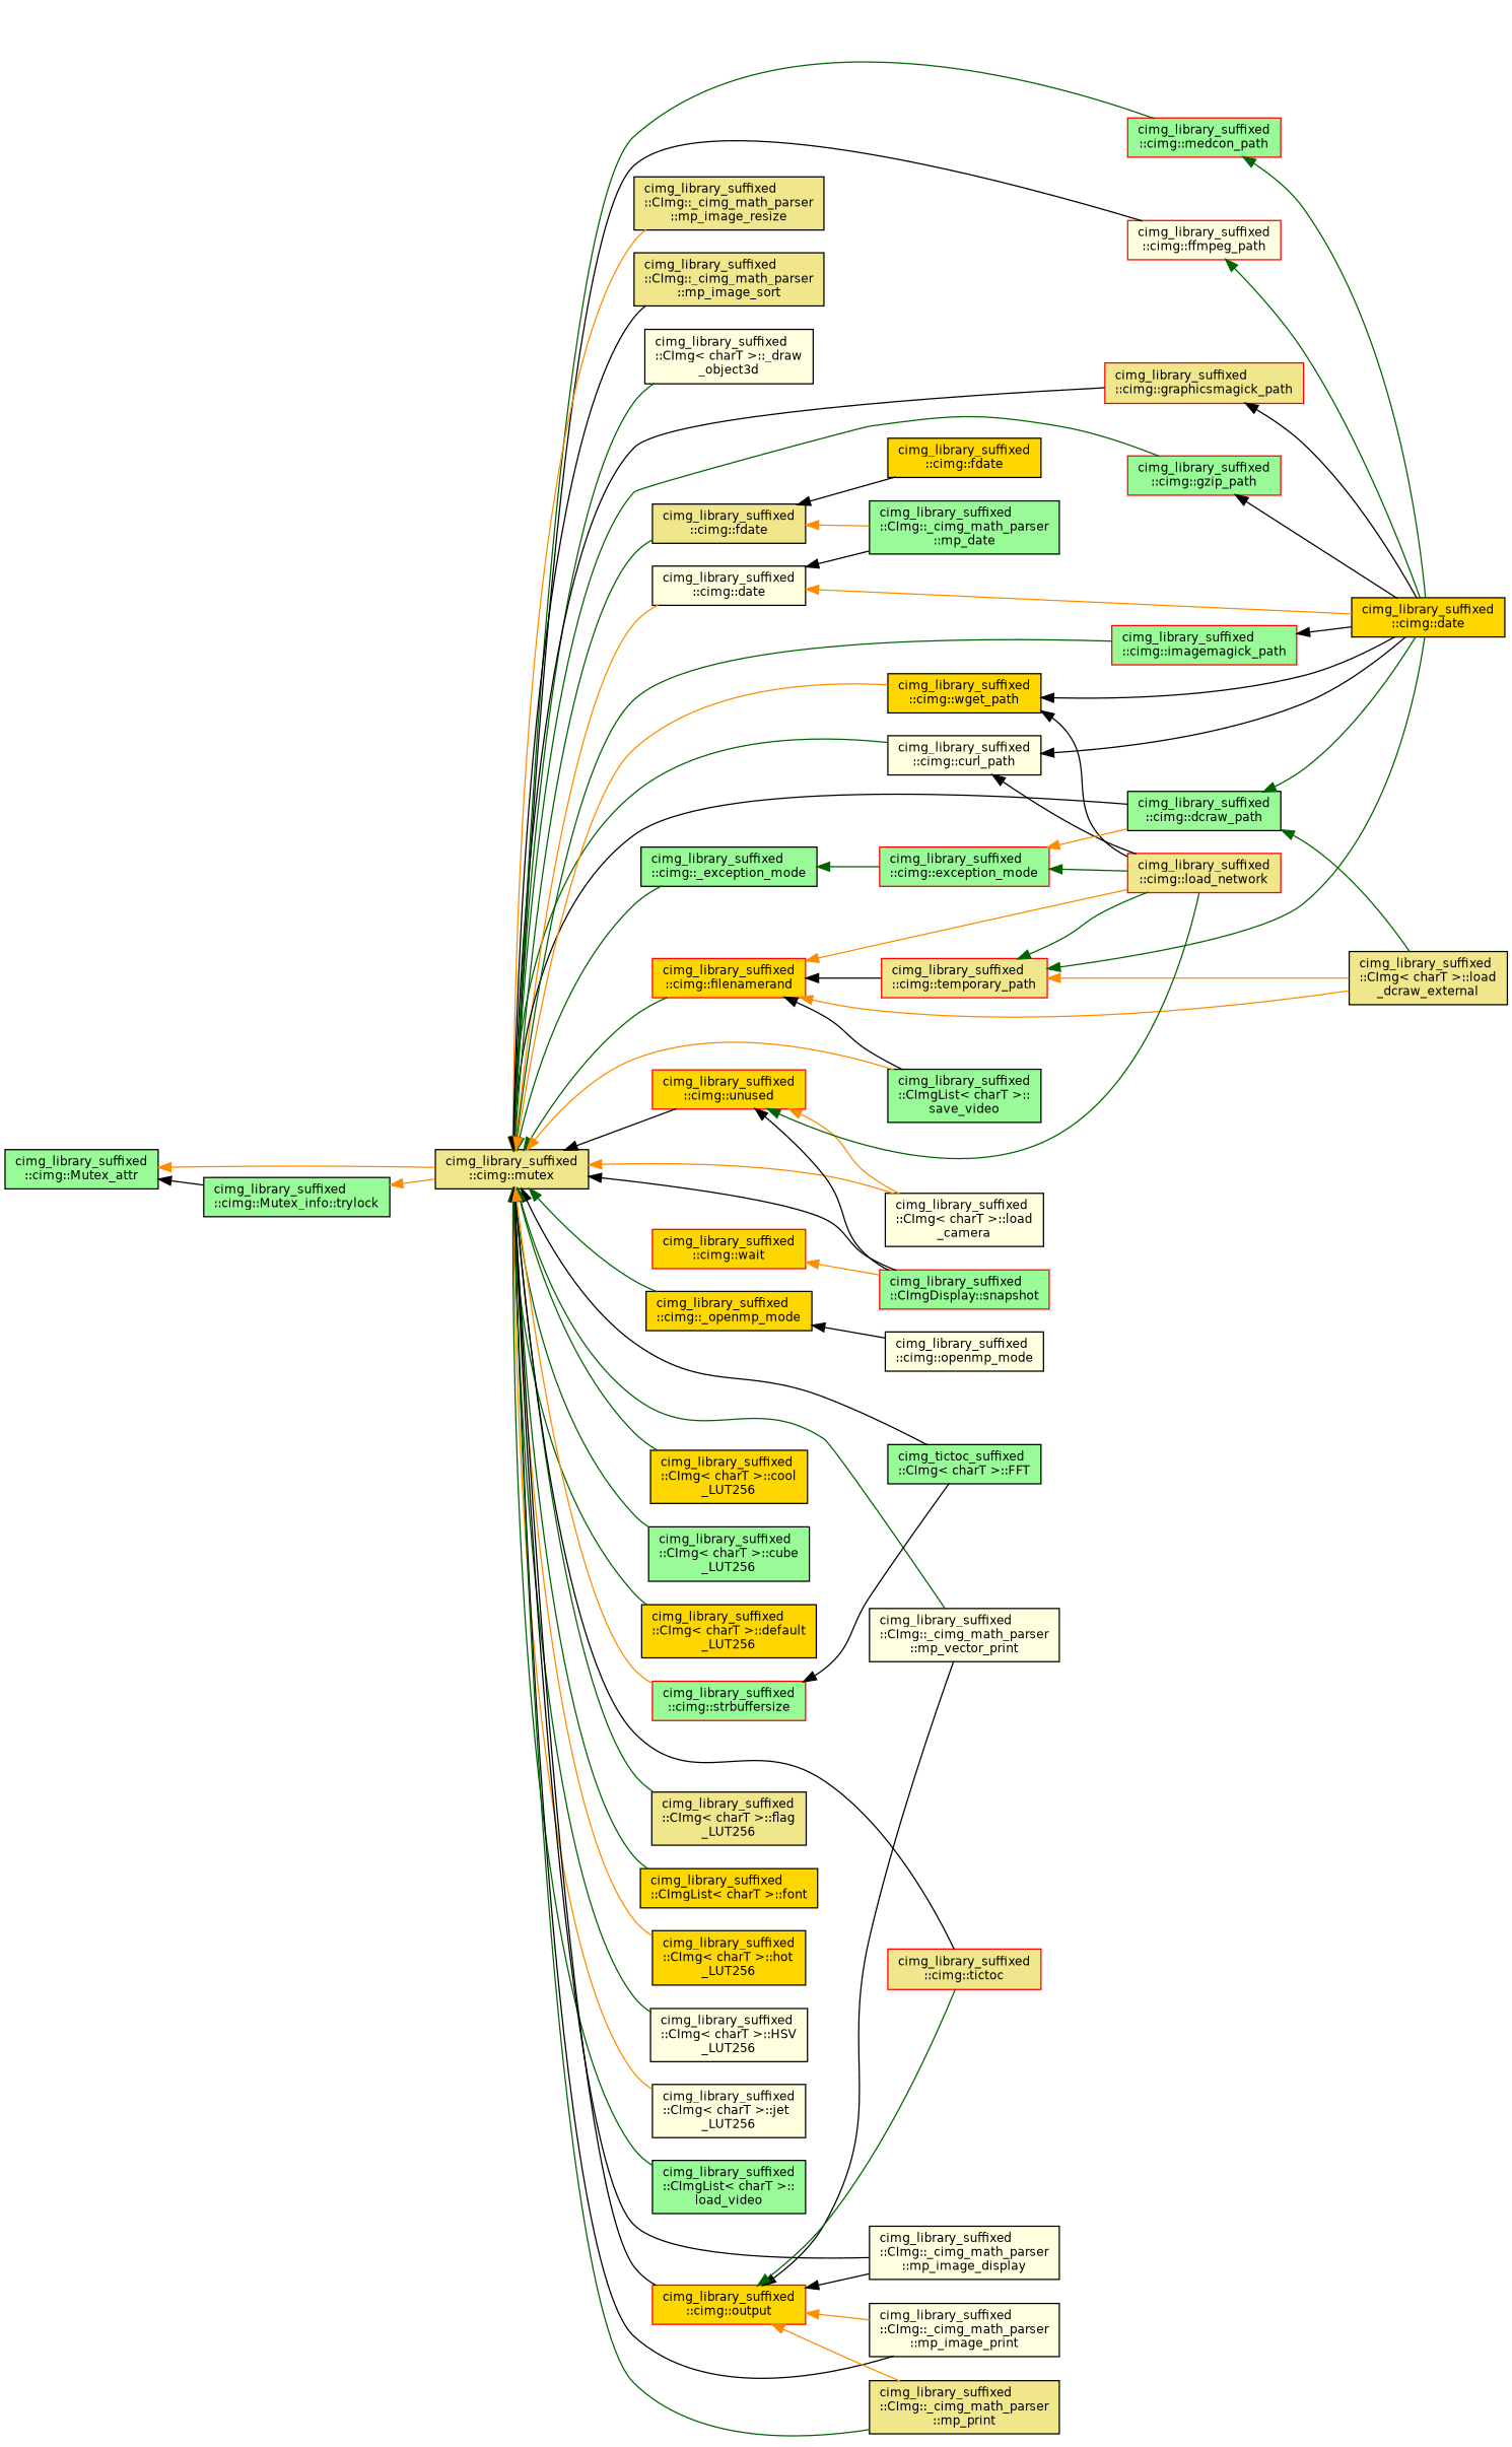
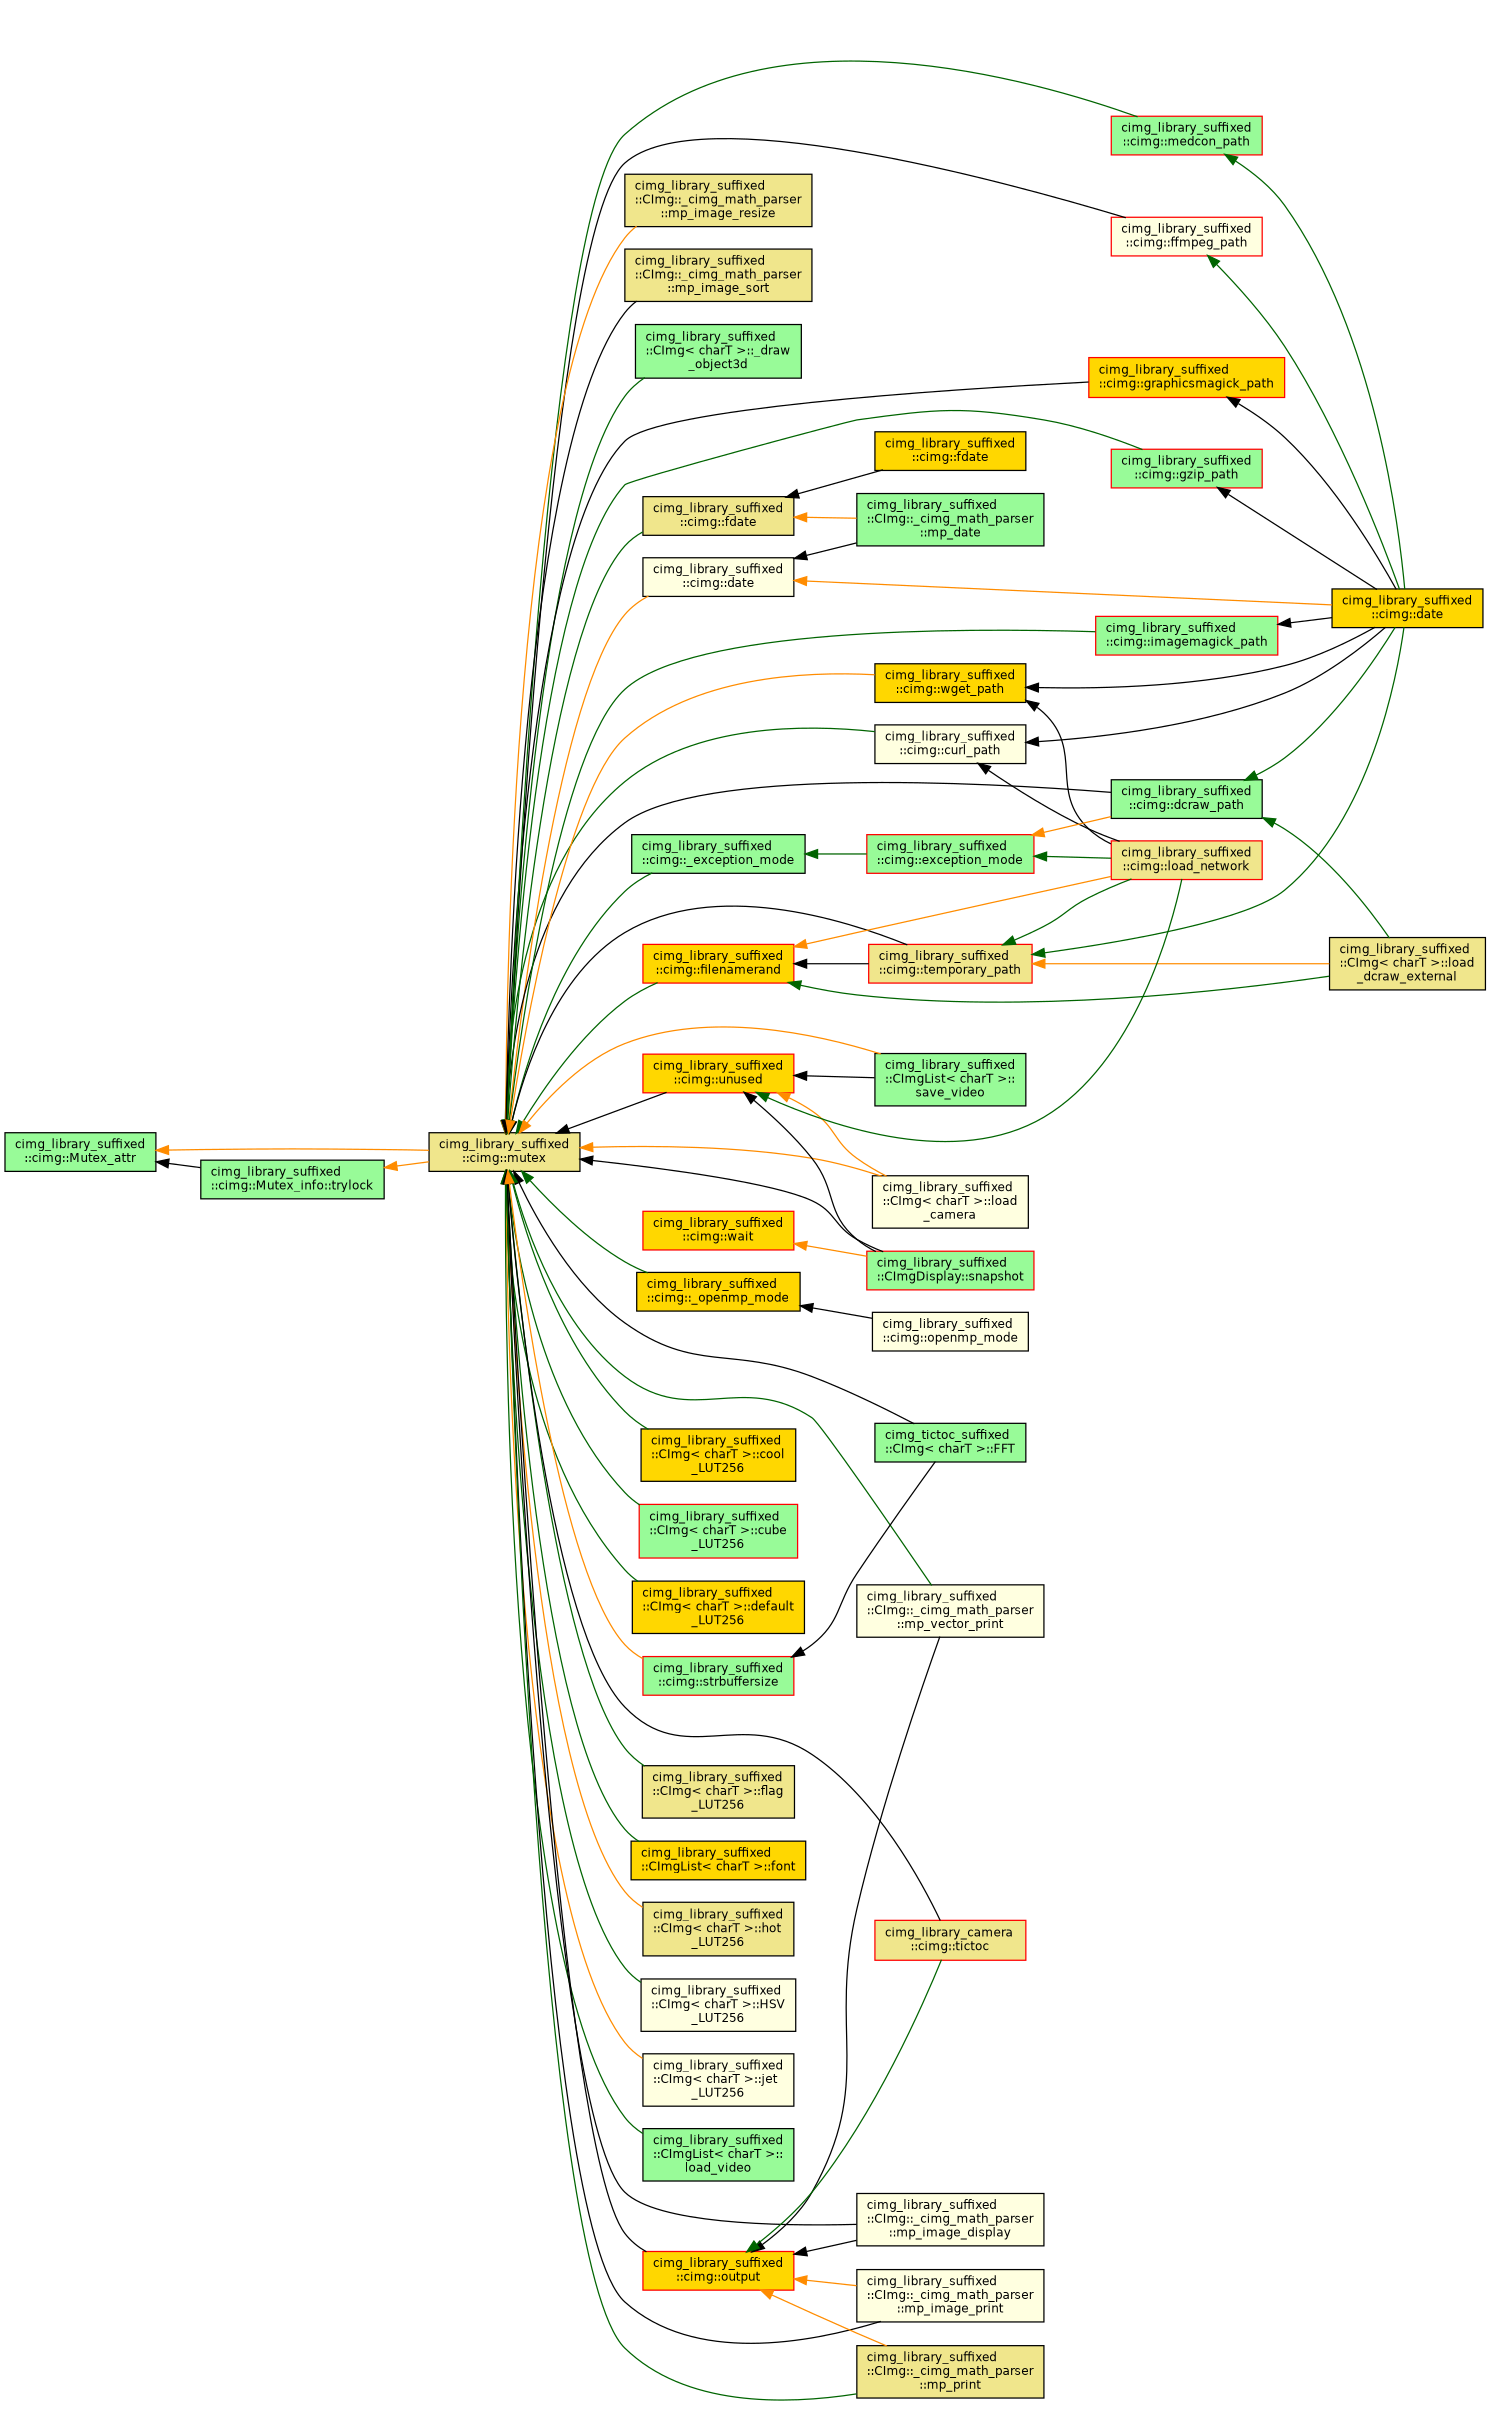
  digraph {
    rankdir=LR
    node [color=black fillcolor=palegreen fontname=Helvetica fontsize=10 shape=record style=filled]
    edge [color=black dir=back fontname=Helvetica fontsize=10 labelfontname=Helvetica labelfontsize=10 style=solid]
    n1 [fontcolor=black height=0.2 label="cimg_library_suffixed\l::cimg::Mutex_attr" width=0.4]
    n2 [fillcolor=khaki height=0.2 label="cimg_library_suffixed\l::cimg::mutex" width=0.4]
    n3 [height=0.2 label="cimg_library_suffixed\l::cimg::Mutex_info::trylock" width=0.4]
-   n4 [fillcolor=lightyellow height=0.2 label="cimg_library_suffixed\l::CImg\< charT \>::_draw\l_object3d" width=0.4]
+   n4 [height=0.2 label="cimg_library_suffixed\l::CImg\< charT \>::_draw\l_object3d" width=0.4]
    n5 [height=0.2 label="cimg_library_suffixed\l::cimg::_exception_mode" width=0.4]
    n6 [fillcolor=gold height=0.2 label="cimg_library_suffixed\l::cimg::_openmp_mode" width=0.4]
    n7 [fillcolor=gold height=0.2 label="cimg_library_suffixed\l::CImg\< charT \>::cool\l_LUT256" width=0.4]
-   n8 [height=0.2 label="cimg_library_suffixed\l::CImg\< charT \>::cube\l_LUT256" width=0.4]
+   n8 [color=red height=0.2 label="cimg_library_suffixed\l::CImg\< charT \>::cube\l_LUT256" width=0.4]
    n9 [fillcolor=lightyellow height=0.2 label="cimg_library_suffixed\l::cimg::curl_path" width=0.4]
    n10 [fillcolor=lightyellow height=0.2 label="cimg_library_suffixed\l::cimg::date" width=0.4]
    n11 [height=0.2 label="cimg_library_suffixed\l::cimg::dcraw_path" width=0.4]
    n12 [fillcolor=gold height=0.2 label="cimg_library_suffixed\l::CImg\< charT \>::default\l_LUT256" width=0.4]
    n13 [fillcolor=khaki height=0.2 label="cimg_library_suffixed\l::cimg::fdate" width=0.4]
    n14 [color=red fillcolor=lightyellow height=0.2 label="cimg_library_suffixed\l::cimg::ffmpeg_path" width=0.4]
    n15 [height=0.2 label="cimg_tictoc_suffixed\l::CImg\< charT \>::FFT" width=0.4]
    n16 [color=red fillcolor=gold height=0.2 label="cimg_library_suffixed\l::cimg::filenamerand" width=0.4]
    n17 [color=red fillcolor=khaki height=0.2 label="cimg_library_suffixed\l::cimg::temporary_path" width=0.4]
    n18 [fillcolor=khaki height=0.2 label="cimg_library_suffixed\l::CImg\< charT \>::flag\l_LUT256" width=0.4]
    n19 [fillcolor=gold height=0.2 label="cimg_library_suffixed\l::CImgList\< charT \>::font" width=0.4]
-   n20 [color=red fillcolor=khaki height=0.2 label="cimg_library_suffixed\l::cimg::graphicsmagick_path" width=0.4]
+   n20 [color=red fillcolor=gold height=0.2 label="cimg_library_suffixed\l::cimg::graphicsmagick_path" width=0.4]
    n21 [color=red height=0.2 label="cimg_library_suffixed\l::cimg::gzip_path" width=0.4]
-   n22 [fillcolor=gold height=0.2 label="cimg_library_suffixed\l::CImg\< charT \>::hot\l_LUT256" width=0.4]
+   n22 [fillcolor=khaki height=0.2 label="cimg_library_suffixed\l::CImg\< charT \>::hot\l_LUT256" width=0.4]
    n23 [fillcolor=lightyellow height=0.2 label="cimg_library_suffixed\l::CImg\< charT \>::HSV\l_LUT256" width=0.4]
    n24 [color=red height=0.2 label="cimg_library_suffixed\l::cimg::imagemagick_path" width=0.4]
    n25 [fillcolor=lightyellow height=0.2 label="cimg_library_suffixed\l::CImg\< charT \>::jet\l_LUT256" width=0.4]
    n26 [fillcolor=lightyellow height=0.2 label="cimg_library_suffixed\l::CImg\< charT \>::load\l_camera" width=0.4]
    n27 [height=0.2 label="cimg_library_suffixed\l::CImgList\< charT \>::\lload_video" width=0.4]
    n28 [color=red height=0.2 label="cimg_library_suffixed\l::cimg::medcon_path" width=0.4]
    n29 [fillcolor=lightyellow height=0.2 label="cimg_library_suffixed\l::CImg::_cimg_math_parser\l::mp_image_display" width=0.4]
    n30 [fillcolor=lightyellow height=0.2 label="cimg_library_suffixed\l::CImg::_cimg_math_parser\l::mp_image_print" width=0.4]
    n31 [fillcolor=khaki height=0.2 label="cimg_library_suffixed\l::CImg::_cimg_math_parser\l::mp_image_resize" width=0.4]
    n32 [fillcolor=khaki height=0.2 label="cimg_library_suffixed\l::CImg::_cimg_math_parser\l::mp_image_sort" width=0.4]
    n33 [fillcolor=khaki height=0.2 label="cimg_library_suffixed\l::CImg::_cimg_math_parser\l::mp_print" width=0.4]
    n34 [fillcolor=lightyellow height=0.2 label="cimg_library_suffixed\l::CImg::_cimg_math_parser\l::mp_vector_print" width=0.4]
    n35 [color=red fillcolor=gold height=0.2 label="cimg_library_suffixed\l::cimg::output" width=0.4]
-   n36 [color=red fillcolor=khaki height=0.2 label="cimg_library_suffixed\l::cimg::tictoc" width=0.4]
+   n36 [color=red fillcolor=khaki height=0.2 label="cimg_library_camera\l::cimg::tictoc" width=0.4]
    n37 [height=0.2 label="cimg_library_suffixed\l::CImgList\< charT \>::\lsave_video" width=0.4]
    n38 [color=red height=0.2 label="cimg_library_suffixed\l::CImgDisplay::snapshot" width=0.4]
    n39 [color=red height=0.2 label="cimg_library_suffixed\l::cimg::strbuffersize" width=0.4]
    n40 [color=red fillcolor=gold height=0.2 label="cimg_library_suffixed\l::cimg::unused" width=0.4]
    n41 [fillcolor=gold height=0.2 label="cimg_library_suffixed\l::cimg::wget_path" width=0.4]
    n42 [color=red height=0.2 label="cimg_library_suffixed\l::cimg::exception_mode" width=0.4]
    n43 [fillcolor=lightyellow height=0.2 label="cimg_library_suffixed\l::cimg::openmp_mode" width=0.4]
    n44 [color=red fillcolor=khaki height=0.2 label="cimg_library_suffixed\l::cimg::load_network" width=0.4]
    n45 [fillcolor=gold height=0.2 label="cimg_library_suffixed\l::cimg::date" width=0.4]
    n46 [height=0.2 label="cimg_library_suffixed\l::CImg::_cimg_math_parser\l::mp_date" width=0.4]
    n47 [fillcolor=khaki height=0.2 label="cimg_library_suffixed\l::CImg\< charT \>::load\l_dcraw_external" width=0.4]
    n48 [fillcolor=gold height=0.2 label="cimg_library_suffixed\l::cimg::fdate" width=0.4]
    n49 [color=red fillcolor=gold height=0.2 label="cimg_library_suffixed\l::cimg::wait" width=0.4]
    n1 -> n2 [color=darkorange]
    n1 -> n3
    n2 -> n4 [color=darkgreen]
    n2 -> n5 [color=darkgreen]
    n2 -> n6 [color=darkgreen]
    n2 -> n7 [color=darkgreen]
    n2 -> n8 [color=darkgreen]
    n2 -> n9 [color=darkgreen]
    n2 -> n10 [color=darkorange]
    n2 -> n11
    n2 -> n12 [color=darkgreen]
    n2 -> n13 [color=darkgreen]
    n2 -> n14
    n2 -> n15
    n2 -> n16 [color=darkgreen]
+   n2 -> n17
    n2 -> n18 [color=darkgreen]
    n2 -> n19 [color=darkgreen]
    n2 -> n20
    n2 -> n21 [color=darkgreen]
    n2 -> n22 [color=darkorange]
    n2 -> n23 [color=darkgreen]
    n2 -> n24 [color=darkgreen]
    n2 -> n25 [color=darkorange]
    n2 -> n26 [color=darkorange]
    n2 -> n27 [color=darkgreen]
    n2 -> n28 [color=darkgreen]
    n2 -> n29
    n2 -> n30
    n2 -> n31 [color=darkorange]
    n2 -> n32
    n2 -> n33 [color=darkgreen]
    n2 -> n34 [color=darkgreen]
    n2 -> n35
    n2 -> n36
    n2 -> n37 [color=darkorange]
    n2 -> n38
    n2 -> n39 [color=darkorange]
    n2 -> n40
    n2 -> n41 [color=darkorange]
    n3 -> n2 [color=darkorange]
    n5 -> n42 [color=darkgreen]
    n6 -> n43
    n9 -> n44
    n9 -> n45
    n10 -> n45 [color=darkorange]
    n10 -> n46
    n11 -> n45 [color=darkgreen]
    n11 -> n47 [color=darkgreen]
    n13 -> n46 [color=darkorange]
    n13 -> n48
    n14 -> n45 [color=darkgreen]
    n16 -> n17
    n16 -> n44 [color=darkorange]
-   n16 -> n47 [color=darkorange]
+   n16 -> n47 [color=darkgreen]
    n17 -> n44 [color=darkgreen]
    n17 -> n45 [color=darkgreen]
    n17 -> n47 [color=darkorange]
    n20 -> n45
    n21 -> n45
    n24 -> n45
    n28 -> n45 [color=darkgreen]
    n35 -> n29
    n35 -> n30 [color=darkorange]
    n35 -> n33 [color=darkorange]
    n35 -> n34
    n35 -> n36 [color=darkgreen]
    n39 -> n15
    n40 -> n26 [color=darkorange]
-   n16 -> n37
+   n40 -> n37
    n40 -> n38
    n40 -> n44 [color=darkgreen]
    n41 -> n44
    n41 -> n45
    n42 -> n11 [color=darkorange]
    n42 -> n44 [color=darkgreen]
    n49 -> n38 [color=darkorange]
  }
